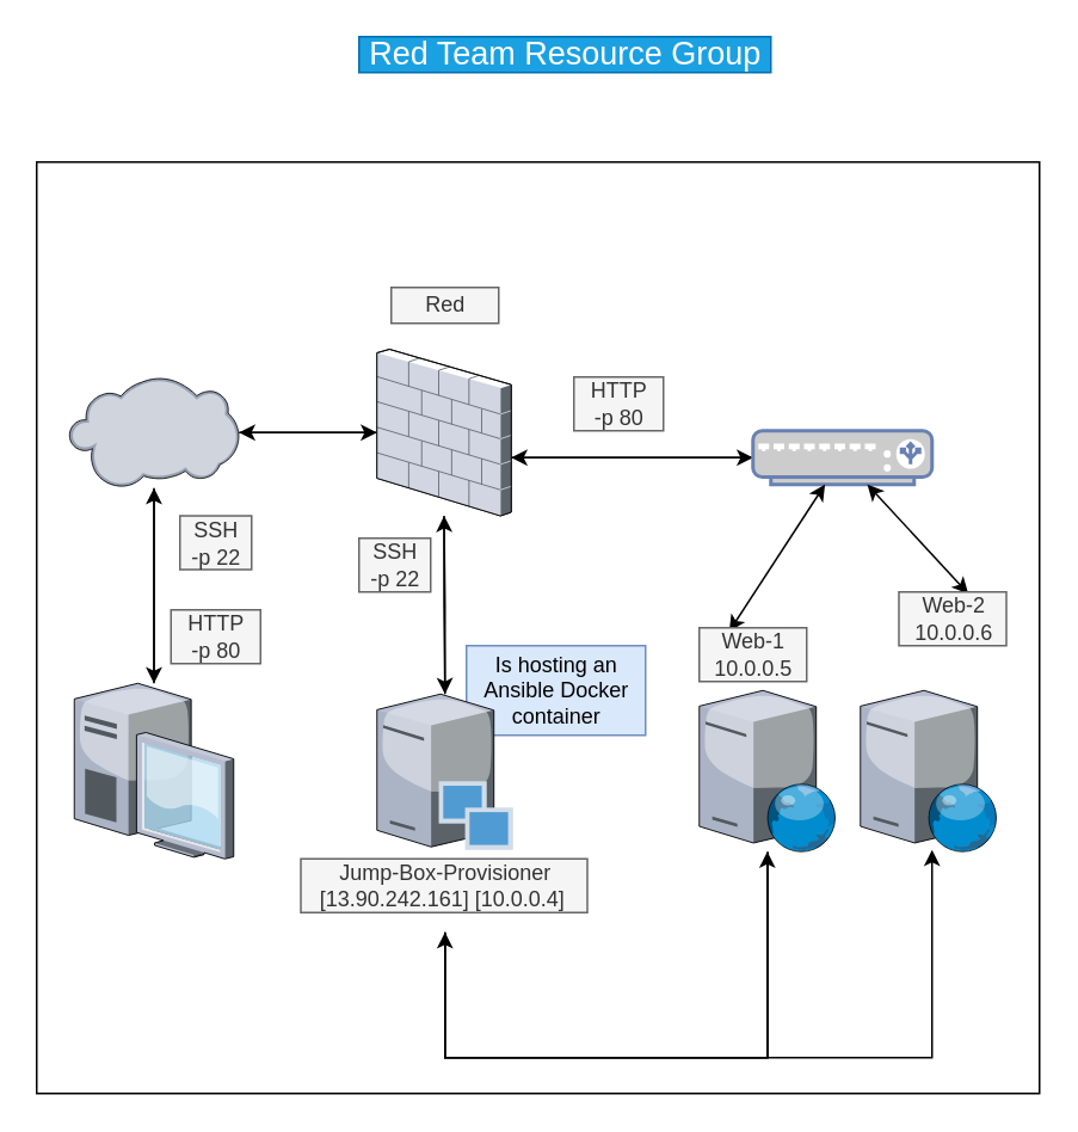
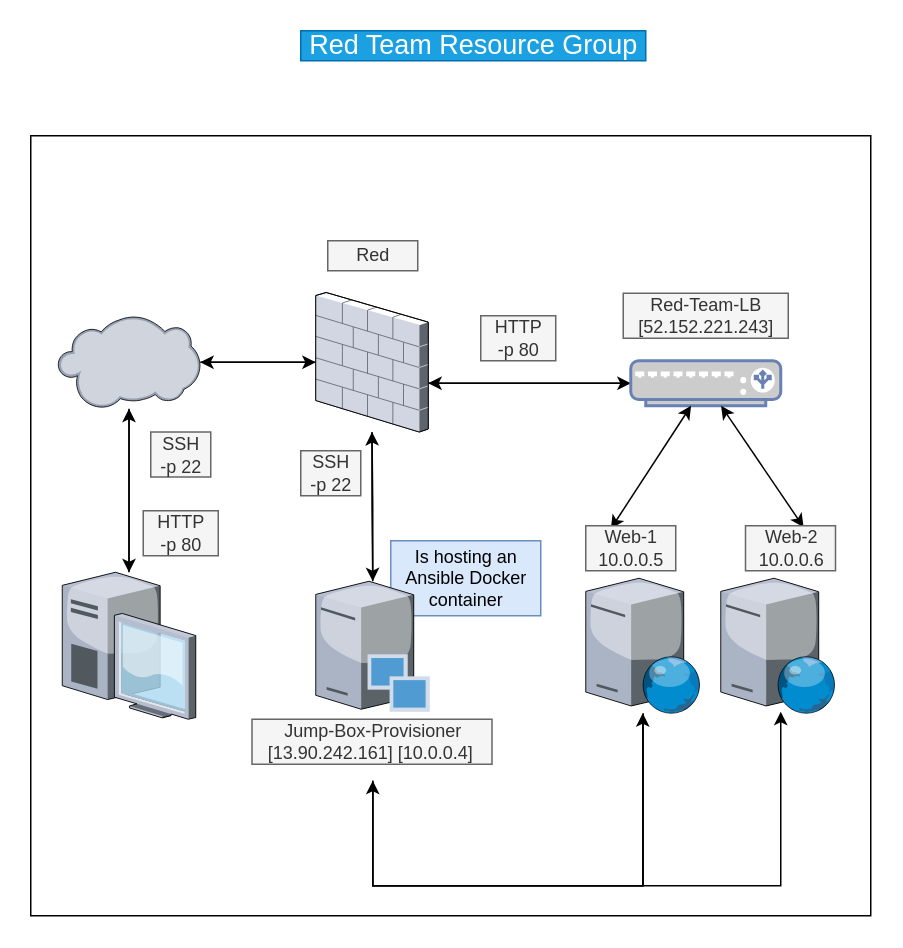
  <mxCell id="0" />
  <mxCell id="1" parent="0" />
  <mxCell id="2" value="Is hosting an &lt;br&gt;Ansible Docker &lt;br&gt;container" style="text;html=1;align=center;verticalAlign=middle;resizable=0;points=[];autosize=1;strokeColor=#6c8ebf;fillColor=#dae8fc;" vertex="1" parent="1"><mxGeometry x="260" y="360" width="100" height="50" as="geometry" /></mxCell>
  <mxCell id="3" style="edgeStyle=orthogonalEdgeStyle;rounded=0;orthogonalLoop=1;jettySize=auto;html=1;" edge="1" parent="1" source="4"><mxGeometry relative="1" as="geometry"><mxPoint x="248" y="520" as="targetPoint" /><Array as="points"><mxPoint x="428" y="590" /><mxPoint x="248" y="590" /></Array></mxGeometry></mxCell>
  <mxCell id="4" value="" style="verticalLabelPosition=bottom;aspect=fixed;html=1;verticalAlign=top;strokeColor=none;align=center;outlineConnect=0;shape=mxgraph.citrix.web_server;" vertex="1" parent="1"><mxGeometry x="390" y="385" width="76.5" height="90" as="geometry" /></mxCell>
  <mxCell id="5" value="" style="verticalLabelPosition=bottom;aspect=fixed;html=1;verticalAlign=top;strokeColor=none;align=center;outlineConnect=0;shape=mxgraph.citrix.web_server;" vertex="1" parent="1"><mxGeometry x="480" y="385" width="76.5" height="90" as="geometry" /></mxCell>
  <mxCell id="6" style="edgeStyle=orthogonalEdgeStyle;rounded=0;orthogonalLoop=1;jettySize=auto;html=1;" edge="1" parent="1" source="7" target="14"><mxGeometry relative="1" as="geometry" /></mxCell>
  <mxCell id="7" value="" style="verticalLabelPosition=bottom;aspect=fixed;html=1;verticalAlign=top;strokeColor=none;align=center;outlineConnect=0;shape=mxgraph.citrix.desktop;" vertex="1" parent="1"><mxGeometry x="41" y="381" width="89" height="98" as="geometry" /></mxCell>
  <mxCell id="8" style="edgeStyle=orthogonalEdgeStyle;rounded=0;orthogonalLoop=1;jettySize=auto;html=1;" edge="1" parent="1"><mxGeometry relative="1" as="geometry"><mxPoint x="520" y="474" as="targetPoint" /><mxPoint x="248" y="520" as="sourcePoint" /><Array as="points"><mxPoint x="248" y="590" /><mxPoint x="520" y="590" /></Array></mxGeometry></mxCell>
  <mxCell id="9" style="edgeStyle=orthogonalEdgeStyle;rounded=0;orthogonalLoop=1;jettySize=auto;html=1;" edge="1" parent="1" target="4"><mxGeometry relative="1" as="geometry"><mxPoint x="248" y="520" as="sourcePoint" /><Array as="points"><mxPoint x="248" y="590" /><mxPoint x="428" y="590" /></Array></mxGeometry></mxCell>
  <mxCell id="10" style="edgeStyle=orthogonalEdgeStyle;rounded=0;orthogonalLoop=1;jettySize=auto;html=1;" edge="1" parent="1" source="11" target="18"><mxGeometry relative="1" as="geometry" /></mxCell>
  <mxCell id="11" value="" style="verticalLabelPosition=bottom;aspect=fixed;html=1;verticalAlign=top;strokeColor=none;align=center;outlineConnect=0;shape=mxgraph.citrix.provisioning_server;" vertex="1" parent="1"><mxGeometry x="210" y="387" width="76" height="87" as="geometry" /></mxCell>
  <mxCell id="12" style="edgeStyle=orthogonalEdgeStyle;rounded=0;orthogonalLoop=1;jettySize=auto;html=1;" edge="1" parent="1" source="14" target="18"><mxGeometry relative="1" as="geometry" /></mxCell>
  <mxCell id="13" style="edgeStyle=orthogonalEdgeStyle;rounded=0;orthogonalLoop=1;jettySize=auto;html=1;" edge="1" parent="1" source="14" target="7"><mxGeometry relative="1" as="geometry" /></mxCell>
  <mxCell id="14" value="" style="verticalLabelPosition=bottom;aspect=fixed;html=1;verticalAlign=top;strokeColor=none;align=center;outlineConnect=0;shape=mxgraph.citrix.cloud;" vertex="1" parent="1"><mxGeometry x="38" y="210" width="95" height="62" as="geometry" /></mxCell>
  <mxCell id="15" style="edgeStyle=orthogonalEdgeStyle;rounded=0;orthogonalLoop=1;jettySize=auto;html=1;" edge="1" parent="1" source="18" target="14"><mxGeometry relative="1" as="geometry" /></mxCell>
  <mxCell id="16" style="edgeStyle=orthogonalEdgeStyle;rounded=0;orthogonalLoop=1;jettySize=auto;html=1;" edge="1" parent="1" source="18" target="11"><mxGeometry relative="1" as="geometry" /></mxCell>
  <mxCell id="17" style="edgeStyle=orthogonalEdgeStyle;rounded=0;orthogonalLoop=1;jettySize=auto;html=1;" edge="1" parent="1" source="18" target="20"><mxGeometry relative="1" as="geometry"><Array as="points"><mxPoint x="320" y="255" /><mxPoint x="320" y="255" /></Array></mxGeometry></mxCell>
  <mxCell id="18" value="" style="verticalLabelPosition=bottom;aspect=fixed;html=1;verticalAlign=top;strokeColor=none;align=center;outlineConnect=0;shape=mxgraph.citrix.firewall;" vertex="1" parent="1"><mxGeometry x="210" y="194.5" width="75" height="93" as="geometry" /></mxCell>
  <mxCell id="19" style="edgeStyle=orthogonalEdgeStyle;rounded=0;orthogonalLoop=1;jettySize=auto;html=1;" edge="1" parent="1" source="20" target="18"><mxGeometry relative="1" as="geometry"><Array as="points"><mxPoint x="460" y="241" /></Array></mxGeometry></mxCell>
  <mxCell id="20" value="" style="fontColor=#0066CC;verticalAlign=top;verticalLabelPosition=bottom;labelPosition=center;align=center;html=1;outlineConnect=0;fillColor=#CCCCCC;strokeColor=#6881B3;gradientColor=none;gradientDirection=north;strokeWidth=2;shape=mxgraph.networks.load_balancer;" vertex="1" parent="1"><mxGeometry x="420" y="240" width="100" height="30" as="geometry" /></mxCell>
  <mxCell id="21" value="" style="endArrow=classic;startArrow=classic;html=1;exitX=0.279;exitY=0.067;exitDx=0;exitDy=0;exitPerimeter=0;" edge="1" parent="1" source="31" target="20"><mxGeometry width="50" height="50" relative="1" as="geometry"><mxPoint x="439" y="330" as="sourcePoint" /><mxPoint x="460" y="272" as="targetPoint" /></mxGeometry></mxCell>
  <mxCell id="22" value="" style="endArrow=classic;startArrow=classic;html=1;exitX=0.646;exitY=0.033;exitDx=0;exitDy=0;exitPerimeter=0;" edge="1" parent="1" source="32" target="20"><mxGeometry width="50" height="50" relative="1" as="geometry"><mxPoint x="500" y="330" as="sourcePoint" /><mxPoint x="530" y="287.5" as="targetPoint" /></mxGeometry></mxCell>
  <mxCell id="23" value="SSH&lt;br&gt;-p 22" style="text;html=1;align=center;verticalAlign=middle;resizable=0;points=[];autosize=1;rounded=0;shadow=0;labelBorderColor=none;fillColor=#f5f5f5;strokeColor=#666666;fontColor=#333333;" vertex="1" parent="1"><mxGeometry x="100" y="287.5" width="40" height="30" as="geometry" /></mxCell>
  <mxCell id="24" value="HTTP&lt;br&gt;-p 80" style="text;html=1;align=center;verticalAlign=middle;resizable=0;points=[];autosize=1;strokeColor=#666666;fillColor=#f5f5f5;fontColor=#333333;" vertex="1" parent="1"><mxGeometry x="95" y="340" width="50" height="30" as="geometry" /></mxCell>
  <mxCell id="25" value="Red" style="text;html=1;align=center;verticalAlign=middle;resizable=0;points=[];autosize=1;strokeColor=#666666;fillColor=#f5f5f5;fontColor=#333333;" vertex="1" parent="1"><mxGeometry x="218" y="160" width="60" height="20" as="geometry" /></mxCell>
  <mxCell id="26" value="SSH&lt;br&gt;-p 22" style="text;html=1;align=center;verticalAlign=middle;resizable=0;points=[];autosize=1;strokeColor=#666666;fillColor=#f5f5f5;fontColor=#333333;" vertex="1" parent="1"><mxGeometry x="200" y="300" width="40" height="30" as="geometry" /></mxCell>
  <mxCell id="27" value="" style="whiteSpace=wrap;html=1;rounded=0;shadow=0;fillColor=none;" vertex="1" parent="1"><mxGeometry x="20" y="90" width="560" height="520" as="geometry" /></mxCell>
  <mxCell id="28" value="&lt;font style=&quot;font-size: 18px&quot;&gt;Red Team Resource Group&lt;/font&gt;" style="text;html=1;align=center;verticalAlign=middle;resizable=0;points=[];autosize=1;strokeColor=#006EAF;fillColor=#1ba1e2;fontColor=#ffffff;" vertex="1" parent="1"><mxGeometry x="200" y="20" width="230" height="20" as="geometry" /></mxCell>
+ <mxCell id="29" value="Red-Team-LB&lt;br&gt;[52.152.221.243]" style="text;html=1;align=center;verticalAlign=middle;resizable=0;points=[];autosize=1;strokeColor=#666666;fillColor=#f5f5f5;fontColor=#333333;" vertex="1" parent="1"><mxGeometry x="415" y="195" width="110" height="30" as="geometry" /></mxCell>
  <mxCell id="30" value="Jump-Box-Provisioner&lt;br&gt;[13.90.242.161] [10.0.0.4]&amp;nbsp;" style="text;html=1;align=center;verticalAlign=middle;resizable=0;points=[];autosize=1;strokeColor=#666666;fillColor=#f5f5f5;fontColor=#333333;" vertex="1" parent="1"><mxGeometry x="167.5" y="479" width="160" height="30" as="geometry" /></mxCell>
  <mxCell id="31" value="Web-1&lt;br&gt;10.0.0.5" style="text;html=1;align=center;verticalAlign=middle;resizable=0;points=[];autosize=1;fillColor=#f5f5f5;strokeColor=#666666;fontColor=#333333;" vertex="1" parent="1"><mxGeometry x="390" y="350" width="60" height="30" as="geometry" /></mxCell>
- <mxCell id="32" value="Web-2&lt;br&gt;10.0.0.6" style="text;html=1;align=center;verticalAlign=middle;resizable=0;points=[];autosize=1;strokeColor=#666666;fillColor=#f5f5f5;fontColor=#333333;" vertex="1" parent="1"><mxGeometry x="501.5" y="330" width="60" height="30" as="geometry" /></mxCell>
+ <mxCell id="32" value="Web-2&lt;br&gt;10.0.0.6" style="text;html=1;align=center;verticalAlign=middle;resizable=0;points=[];autosize=1;strokeColor=#666666;fillColor=#f5f5f5;fontColor=#333333;" vertex="1" parent="1"><mxGeometry x="496.5" y="350" width="60" height="30" as="geometry" /></mxCell>
  <mxCell id="33" value="HTTP&lt;br&gt;-p 80" style="text;html=1;align=center;verticalAlign=middle;resizable=0;points=[];autosize=1;strokeColor=#666666;fillColor=#f5f5f5;fontColor=#333333;" vertex="1" parent="1"><mxGeometry x="320" y="210" width="50" height="30" as="geometry" /></mxCell>
